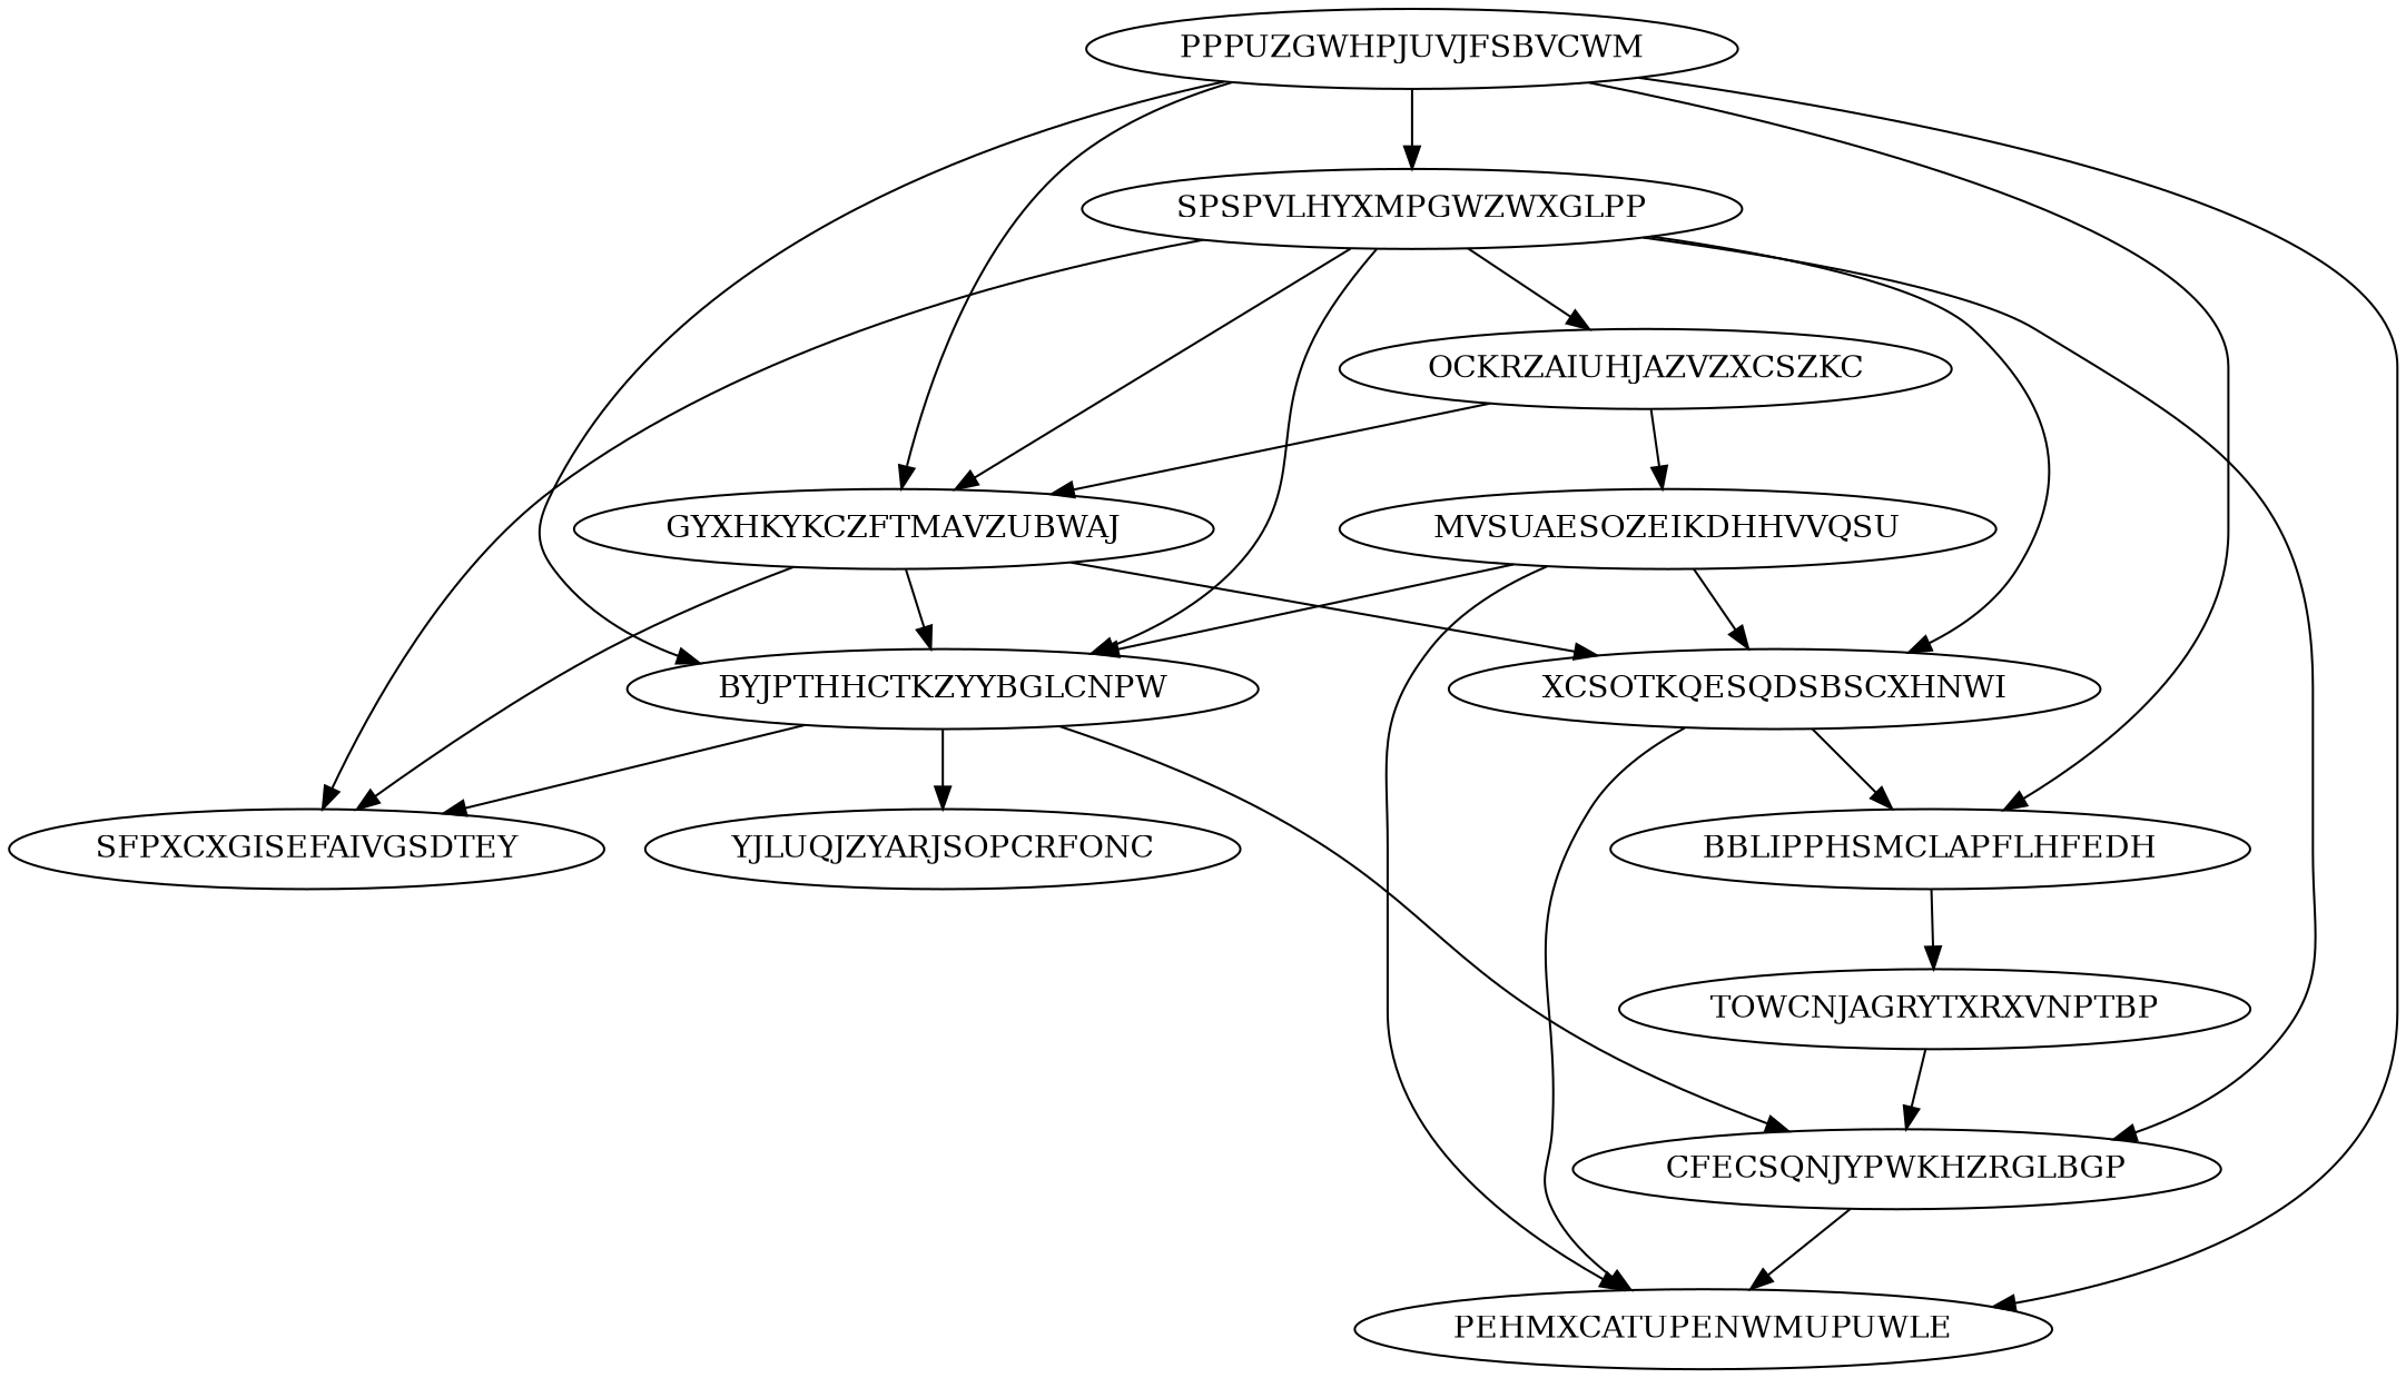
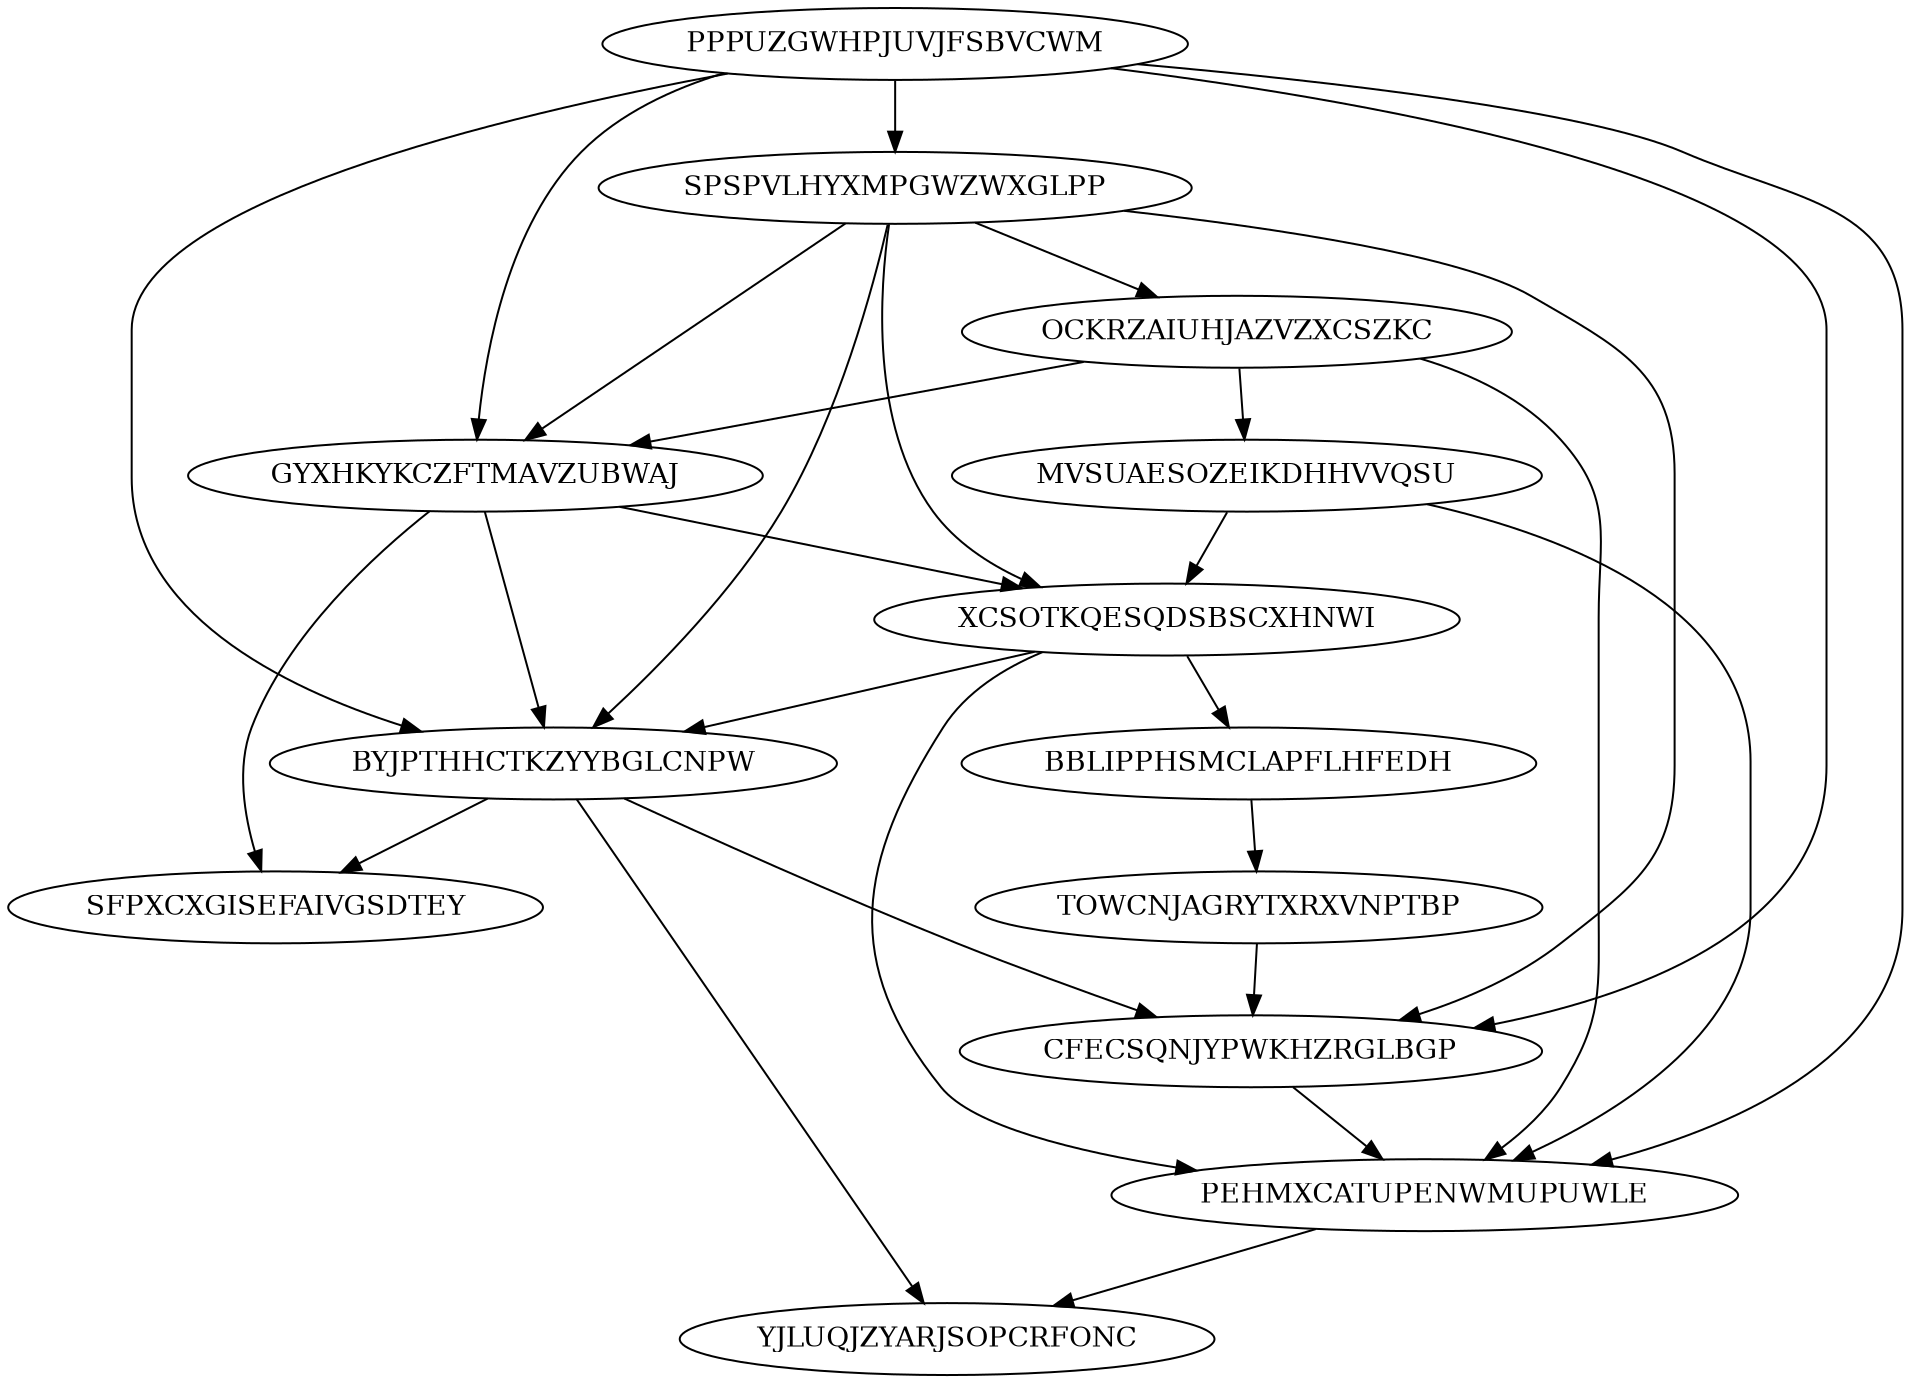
  digraph {
    node [Weight=14]
    edge [Weight=18]
    GYXHKYKCZFTMAVZUBWAJ [Weight=20]
    PPPUZGWHPJUVJFSBVCWM
    BYJPTHHCTKZYYBGLCNPW [Weight=19]
    BBLIPPHSMCLAPFLHFEDH [Weight=20]
    PEHMXCATUPENWMUPUWLE [Weight=16]
    SPSPVLHYXMPGWZWXGLPP
    XCSOTKQESQDSBSCXHNWI [Weight=10]
    SFPXCXGISEFAIVGSDTEY [Weight=17]
    MVSUAESOZEIKDHHVVQSU [Weight=20]
    CFECSQNJYPWKHZRGLBGP [Weight=10]
    YJLUQJZYARJSOPCRFONC
    TOWCNJAGRYTXRXVNPTBP
    OCKRZAIUHJAZVZXCSZKC [Weight=17]
    GYXHKYKCZFTMAVZUBWAJ -> BYJPTHHCTKZYYBGLCNPW [Weight=12]
    GYXHKYKCZFTMAVZUBWAJ -> XCSOTKQESQDSBSCXHNWI [Weight=14]
    GYXHKYKCZFTMAVZUBWAJ -> SFPXCXGISEFAIVGSDTEY [Weight=15]
    PPPUZGWHPJUVJFSBVCWM -> GYXHKYKCZFTMAVZUBWAJ
    PPPUZGWHPJUVJFSBVCWM -> BYJPTHHCTKZYYBGLCNPW [Weight=10]
-   PPPUZGWHPJUVJFSBVCWM -> BBLIPPHSMCLAPFLHFEDH
+   PPPUZGWHPJUVJFSBVCWM -> CFECSQNJYPWKHZRGLBGP
    PPPUZGWHPJUVJFSBVCWM -> PEHMXCATUPENWMUPUWLE [Weight=12]
    PPPUZGWHPJUVJFSBVCWM -> SPSPVLHYXMPGWZWXGLPP [Weight=11]
    BYJPTHHCTKZYYBGLCNPW -> SFPXCXGISEFAIVGSDTEY [Weight=10]
    BYJPTHHCTKZYYBGLCNPW -> CFECSQNJYPWKHZRGLBGP [Weight=19]
    BYJPTHHCTKZYYBGLCNPW -> YJLUQJZYARJSOPCRFONC [Weight=16]
    BBLIPPHSMCLAPFLHFEDH -> TOWCNJAGRYTXRXVNPTBP [Weight=15]
+   PEHMXCATUPENWMUPUWLE -> YJLUQJZYARJSOPCRFONC [Weight=16]
    SPSPVLHYXMPGWZWXGLPP -> GYXHKYKCZFTMAVZUBWAJ [Weight=17]
    SPSPVLHYXMPGWZWXGLPP -> BYJPTHHCTKZYYBGLCNPW [Weight=20]
    SPSPVLHYXMPGWZWXGLPP -> XCSOTKQESQDSBSCXHNWI [Weight=12]
-   SPSPVLHYXMPGWZWXGLPP -> SFPXCXGISEFAIVGSDTEY [Weight=12]
    SPSPVLHYXMPGWZWXGLPP -> CFECSQNJYPWKHZRGLBGP [Weight=10]
    SPSPVLHYXMPGWZWXGLPP -> OCKRZAIUHJAZVZXCSZKC [Weight=10]
    XCSOTKQESQDSBSCXHNWI -> BBLIPPHSMCLAPFLHFEDH [Weight=10]
    XCSOTKQESQDSBSCXHNWI -> PEHMXCATUPENWMUPUWLE [Weight=11]
-   MVSUAESOZEIKDHHVVQSU -> BYJPTHHCTKZYYBGLCNPW [Weight=19]
+   XCSOTKQESQDSBSCXHNWI -> BYJPTHHCTKZYYBGLCNPW [Weight=19]
    MVSUAESOZEIKDHHVVQSU -> PEHMXCATUPENWMUPUWLE [Weight=15]
    MVSUAESOZEIKDHHVVQSU -> XCSOTKQESQDSBSCXHNWI [Weight=14]
    CFECSQNJYPWKHZRGLBGP -> PEHMXCATUPENWMUPUWLE [Weight=15]
    TOWCNJAGRYTXRXVNPTBP -> CFECSQNJYPWKHZRGLBGP [Weight=14]
    OCKRZAIUHJAZVZXCSZKC -> GYXHKYKCZFTMAVZUBWAJ
+   OCKRZAIUHJAZVZXCSZKC -> PEHMXCATUPENWMUPUWLE
    OCKRZAIUHJAZVZXCSZKC -> MVSUAESOZEIKDHHVVQSU
  }
